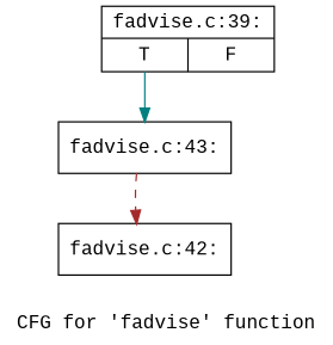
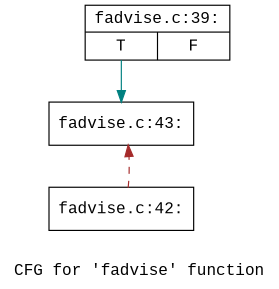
  digraph {
    fontname="Liberation Mono"
    label="CFG for 'fadvise' function"
    node [fontname="Liberation Mono" shape=record]
    edge [fontname="Liberation Mono"]
    n1 [label="{fadvise.c:39:|{<s0>T|<s1>F}}"]
    n2 [label="{fadvise.c:43:}"]
    n3 [label="{fadvise.c:42:}"]
    n1 -> n2 [color=teal style=solid tailport=s0]
-   n2 -> n3 [color=brown style=dashed]
+   n3 -> n2 [color=brown style=dashed]
  }
